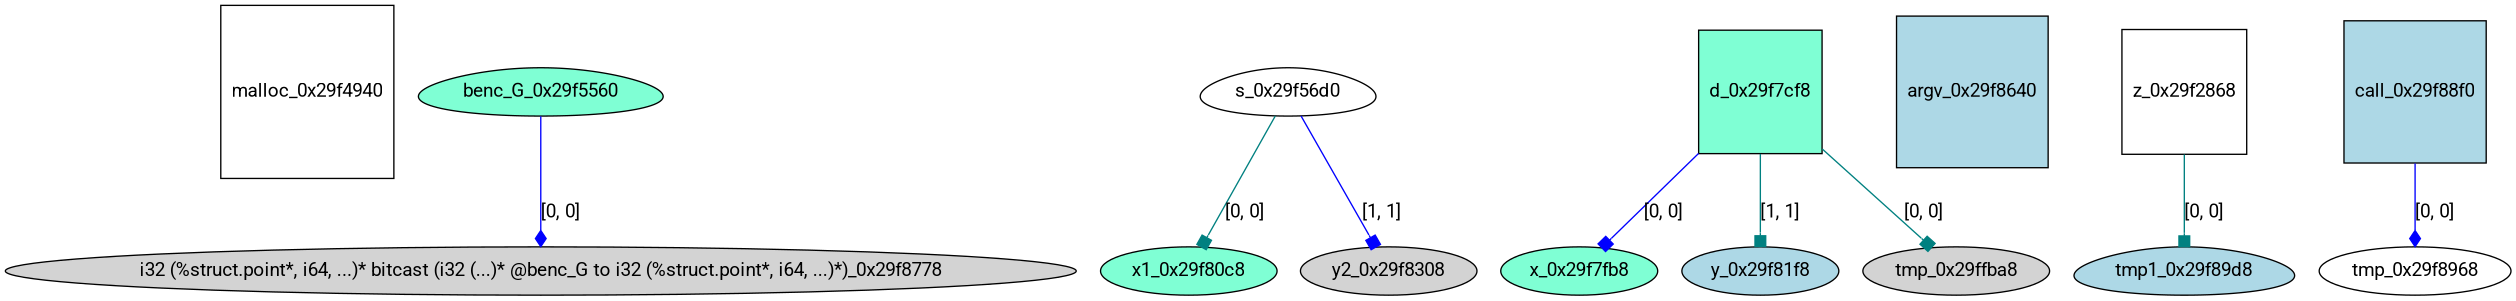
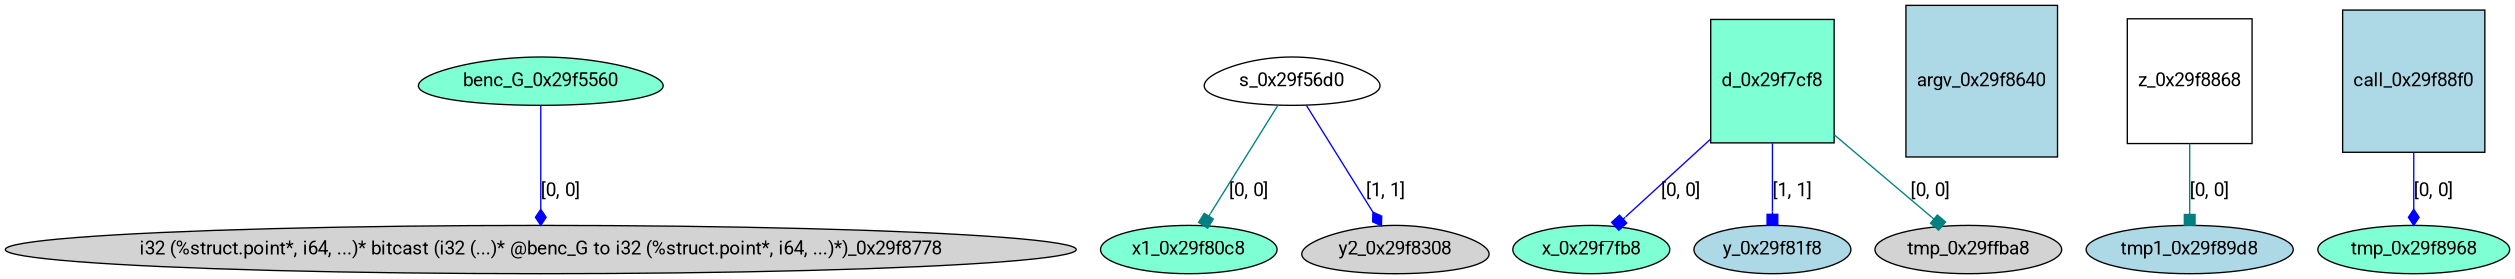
  digraph {
    fontname=Roboto
    node [fillcolor=aquamarine fontname=Roboto shape=ellipse style=filled]
    edge [arrowhead=box color=blue fontname=Roboto]
-   malloc_0x29f4940 [fillcolor=white shape=square]
    benc_G_0x29f5560 [shape=egg]
    "i32 (%struct.point*, i64, ...)* bitcast (i32 (...)* @benc_G to i32 (%struct.point*, i64, ...)*)_0x29f8778" [fillcolor=lightgrey]
    s_0x29f56d0 [fillcolor=white shape=egg]
    x1_0x29f80c8
-   y2_0x29f8308 [fillcolor=lightgrey]
+   y2_0x29f8308 [fillcolor=lightgrey shape=egg]
    d_0x29f7cf8 [shape=square]
    x_0x29f7fb8
    y_0x29f81f8 [fillcolor=lightblue]
    tmp_0x29ffba8 [fillcolor=lightgrey]
    argv_0x29f8640 [fillcolor=lightblue shape=square]
-   z_0x29f8868 [fillcolor=white shape=square label=z_0x29f2868]
-   tmp1_0x29f89d8 [fillcolor=lightblue shape=egg]
+   z_0x29f8868 [fillcolor=white shape=square]
+   tmp1_0x29f89d8 [fillcolor=lightblue]
    call_0x29f88f0 [fillcolor=lightblue shape=square]
-   tmp_0x29f8968 [fillcolor=white]
+   tmp_0x29f8968
    benc_G_0x29f5560 -> "i32 (%struct.point*, i64, ...)* bitcast (i32 (...)* @benc_G to i32 (%struct.point*, i64, ...)*)_0x29f8778" [arrowhead=diamond label="[0, 0]"]
    s_0x29f56d0 -> x1_0x29f80c8 [color=teal label="[0, 0]"]
-   s_0x29f56d0 -> y2_0x29f8308 [label="[1, 1]"]
+   s_0x29f56d0 -> y2_0x29f8308 [arrowhead=diamond label="[1, 1]"]
    d_0x29f7cf8 -> x_0x29f7fb8 [label="[0, 0]"]
-   d_0x29f7cf8 -> y_0x29f81f8 [color=teal label="[1, 1]"]
+   d_0x29f7cf8 -> y_0x29f81f8 [label="[1, 1]"]
    d_0x29f7cf8 -> tmp_0x29ffba8 [color=teal label="[0, 0]"]
    z_0x29f8868 -> tmp1_0x29f89d8 [color=teal label="[0, 0]"]
    call_0x29f88f0 -> tmp_0x29f8968 [arrowhead=diamond label="[0, 0]"]
  }
